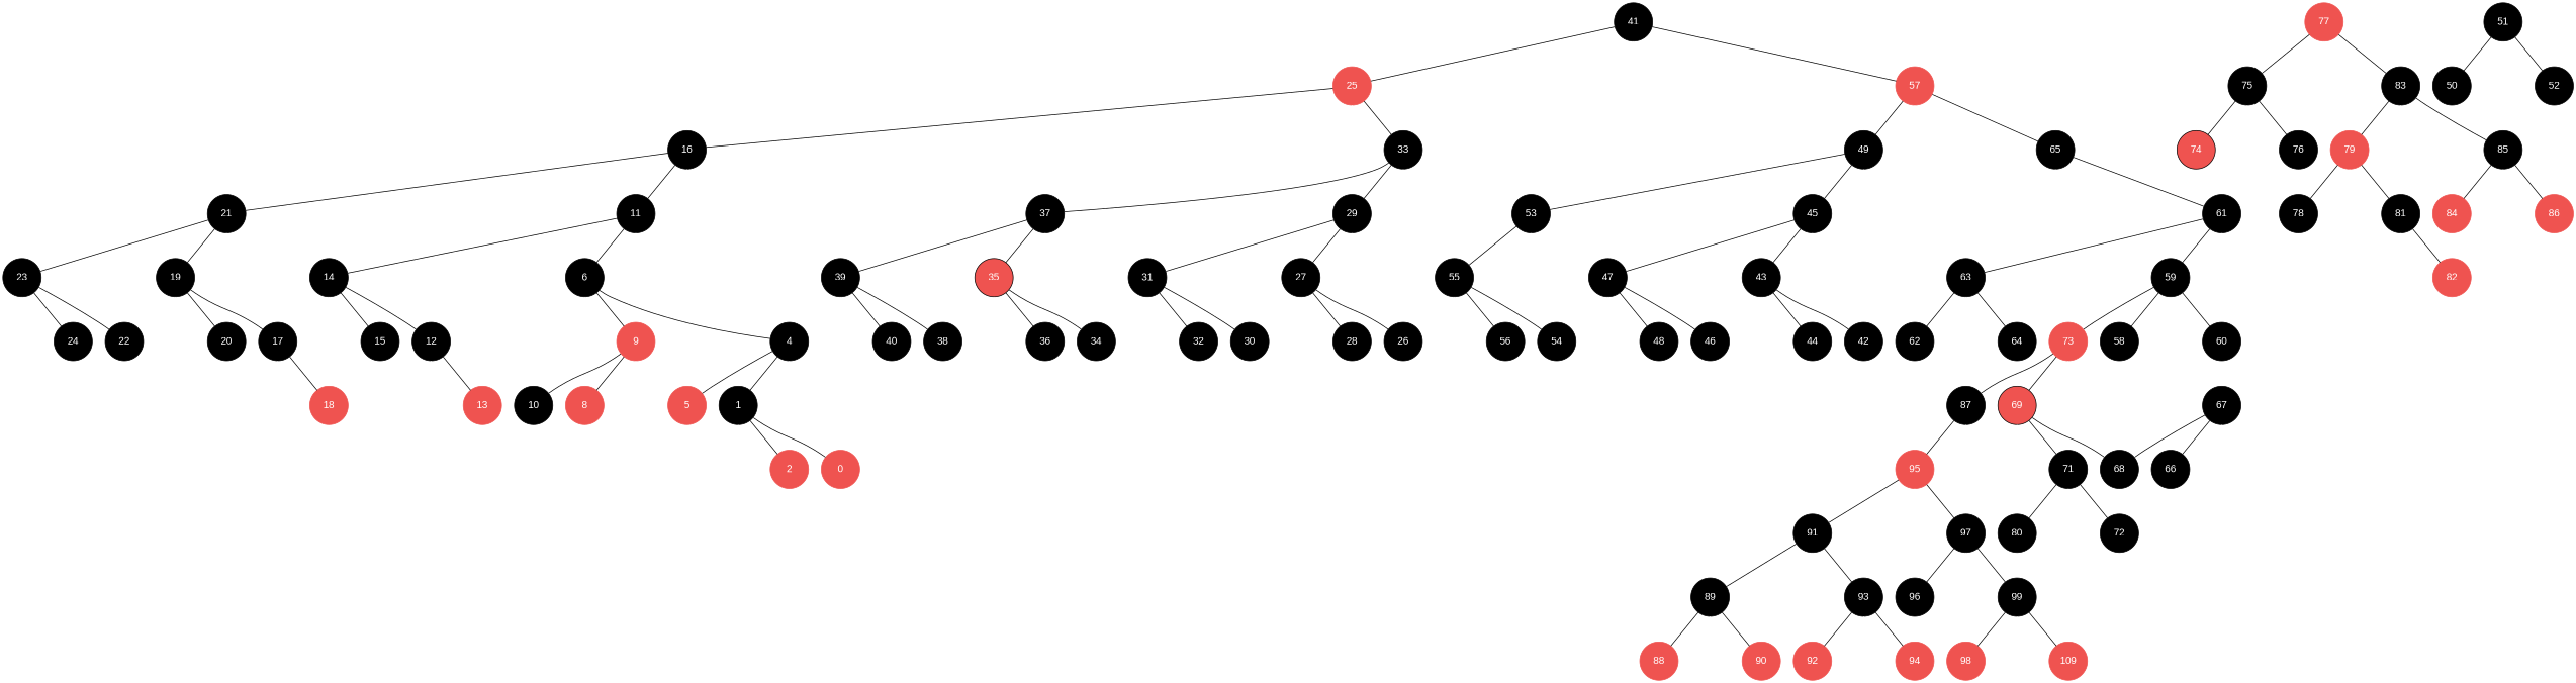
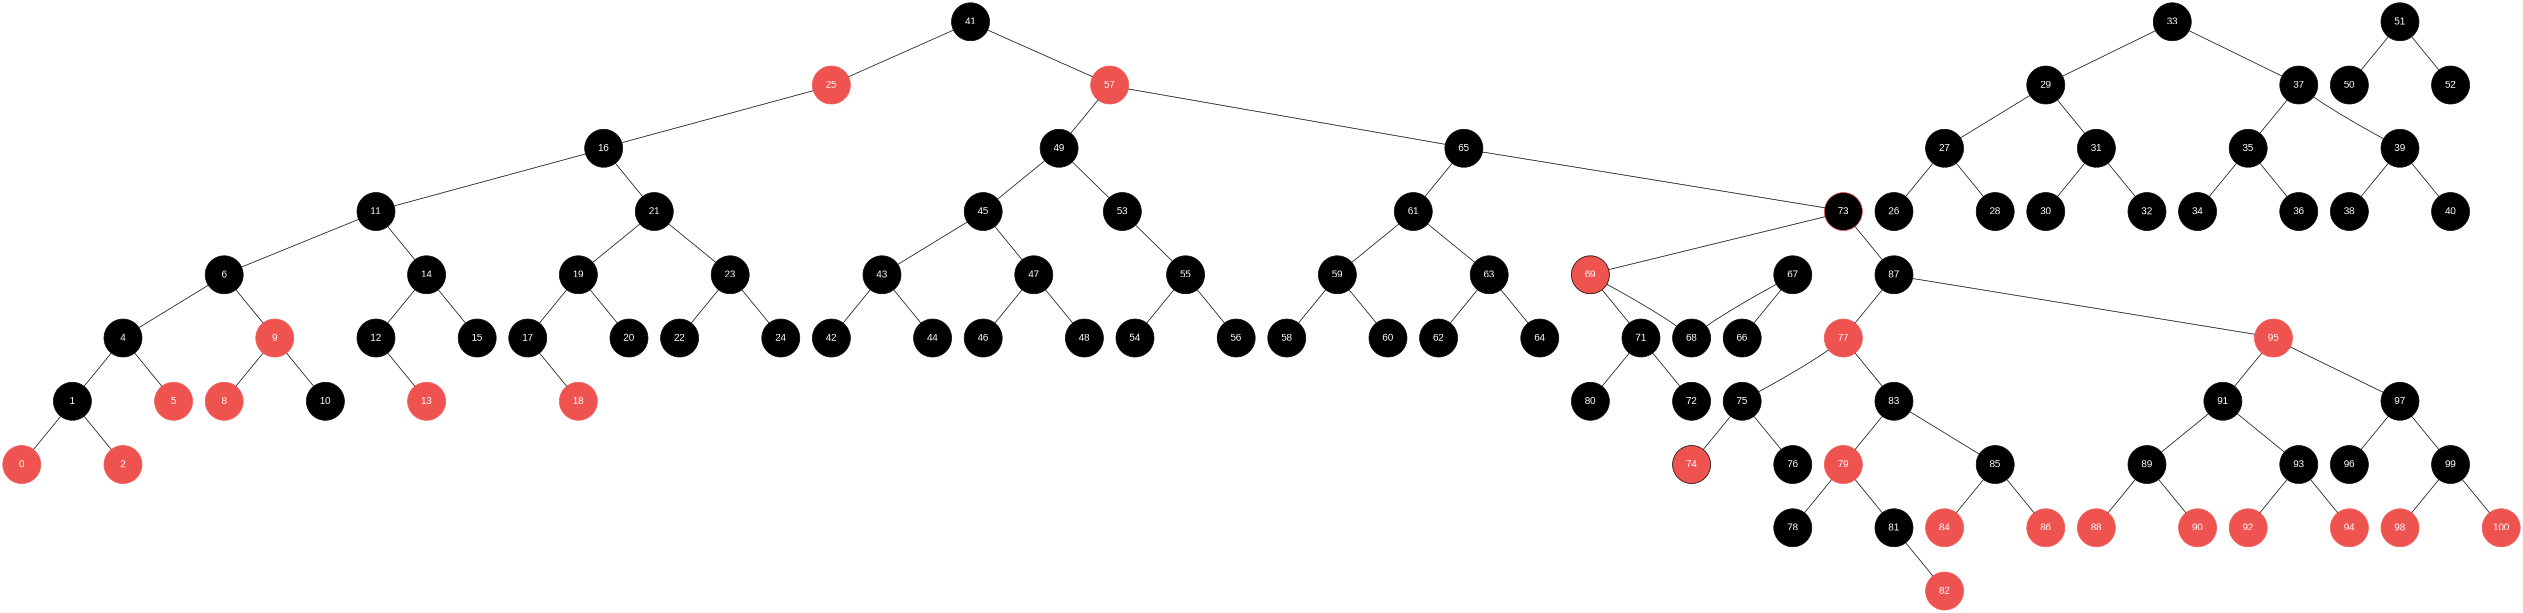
  digraph {
    fontname="Liberation Sans"
    node [color=black fixedsize=true fontcolor=white fontname="Liberation Sans" shape=circle style=filled]
    edge [arrowhead=none color=black fontname="Liberation Sans" style=filled weight=10]
    41 [height=0.75 width=0.75]
    25 [color="#ef5350" height=0.75 width=0.75]
    "[41" [color=white height=0.75 width=0.75]
    57 [color="#ef5350" height=0.75 width=0.75]
    16 [height=0.75 width=0.75]
    "[25" [color=white height=0.75 width=0.75]
    33 [height=0.75 width=0.75]
    49 [height=0.75 width=0.75]
    "[57" [color=white height=0.75 width=0.75]
    65 [height=0.75 width=0.75]
    11 [height=0.75 width=0.75]
    "[16" [color=white height=0.75 width=0.75]
    21 [height=0.75 width=0.75]
    29 [height=0.75 width=0.75]
    "[33" [color=white height=0.75 width=0.75]
    37 [height=0.75 width=0.75]
    45 [height=0.75 width=0.75]
    "[49" [color=white height=0.75 width=0.75]
    53 [height=0.75 width=0.75]
    61 [height=0.75 width=0.75]
    "[65" [color=white height=0.75 width=0.75]
-   73 [color="#ef5350" height=0.75 width=0.75]
+   73 [color="#ef5350" height=0.75 width=0.75 fillcolor=black]
    43 [height=0.75 width=0.75]
    "[45" [color=white height=0.75 width=0.75]
    47 [height=0.75 width=0.75]
    "[53" [color=white height=0.75 width=0.75]
    55 [height=0.75 width=0.75]
    59 [height=0.75 width=0.75]
    "[61" [color=white height=0.75 width=0.75]
    63 [height=0.75 width=0.75]
    69 [fillcolor="#ef5350" height=0.75 width=0.75]
    "[73" [color=white height=0.75 width=0.75]
    87 [height=0.75 width=0.75]
    58 [height=0.75 width=0.75]
    "[59" [color=white height=0.75 width=0.75]
    60 [height=0.75 width=0.75]
    62 [height=0.75 width=0.75]
    "[63" [color=white height=0.75 width=0.75]
    64 [height=0.75 width=0.75]
    "[69" [color=white height=0.75 width=0.75]
    71 [height=0.75 width=0.75]
    68 [height=0.75 width=0.75]
    77 [color="#ef5350" height=0.75 width=0.75]
    "[87" [color=white height=0.75 width=0.75]
    95 [color="#ef5350" height=0.75 width=0.75]
    67 [height=0.75 width=0.75]
    66 [height=0.75 width=0.75]
    "[67" [color=white height=0.75 width=0.75]
    n49 [height=0.75 label=80 width=0.75]
    "[71" [color=white height=0.75 width=0.75]
    72 [height=0.75 width=0.75]
    75 [height=0.75 width=0.75]
    "[77" [color=white height=0.75 width=0.75]
    83 [height=0.75 width=0.75]
    91 [height=0.75 width=0.75]
    "[95" [color=white height=0.75 width=0.75]
    97 [height=0.75 width=0.75]
    74 [fillcolor="#ef5350" height=0.75 width=0.75]
    "[75" [color=white height=0.75 width=0.75]
    76 [height=0.75 width=0.75]
    79 [color="#ef5350" height=0.75 width=0.75]
    "[83" [color=white height=0.75 width=0.75]
    85 [height=0.75 width=0.75]
    89 [height=0.75 width=0.75]
    "[91" [color=white height=0.75 width=0.75]
    93 [height=0.75 width=0.75]
    96 [height=0.75 width=0.75]
    "[97" [color=white height=0.75 width=0.75]
    99 [height=0.75 width=0.75]
    88 [color="#ef5350" height=0.75 width=0.75]
    "[89" [color=white height=0.75 width=0.75]
    90 [color="#ef5350" height=0.75 width=0.75]
    92 [color="#ef5350" height=0.75 width=0.75]
    "[93" [color=white height=0.75 width=0.75]
    94 [color="#ef5350" height=0.75 width=0.75]
    98 [color="#ef5350" height=0.75 width=0.75]
    "[99" [color=white height=0.75 width=0.75]
-   100 [color="#ef5350" height=0.75 width=0.75 label=109]
+   100 [color="#ef5350" height=0.75 width=0.75]
    78 [height=0.75 width=0.75]
    "[79" [color=white height=0.75 width=0.75]
    81 [height=0.75 width=0.75]
    84 [color="#ef5350" height=0.75 width=0.75]
    "[85" [color=white height=0.75 width=0.75]
    86 [color="#ef5350" height=0.75 width=0.75]
    "|81" [color=white height=0.75 width=0.75]
    82 [color="#ef5350" height=0.75 width=0.75]
    42 [height=0.75 width=0.75]
    "[43" [color=white height=0.75 width=0.75]
    44 [height=0.75 width=0.75]
    46 [height=0.75 width=0.75]
    "[47" [color=white height=0.75 width=0.75]
    48 [height=0.75 width=0.75]
    51 [height=0.75 width=0.75]
    50 [height=0.75 width=0.75]
    "[51" [color=white height=0.75 width=0.75]
    52 [height=0.75 width=0.75]
    54 [height=0.75 width=0.75]
    "[55" [color=white height=0.75 width=0.75]
    56 [height=0.75 width=0.75]
    6 [height=0.75 width=0.75]
    "[11" [color=white height=0.75 width=0.75]
    14 [height=0.75 width=0.75]
    19 [height=0.75 width=0.75]
    "[21" [color=white height=0.75 width=0.75]
    23 [height=0.75 width=0.75]
    27 [height=0.75 width=0.75]
    "[29" [color=white height=0.75 width=0.75]
    31 [height=0.75 width=0.75]
-   35 [height=0.75 width=0.75 fillcolor="#ef5350"]
+   35 [height=0.75 width=0.75]
    "[37" [color=white height=0.75 width=0.75]
    39 [height=0.75 width=0.75]
    26 [height=0.75 width=0.75]
    "[27" [color=white height=0.75 width=0.75]
    28 [height=0.75 width=0.75]
    30 [height=0.75 width=0.75]
    "[31" [color=white height=0.75 width=0.75]
    32 [height=0.75 width=0.75]
    34 [height=0.75 width=0.75]
    "[35" [color=white height=0.75 width=0.75]
    36 [height=0.75 width=0.75]
    38 [height=0.75 width=0.75]
    "[39" [color=white height=0.75 width=0.75]
    40 [height=0.75 width=0.75]
    4 [height=0.75 width=0.75]
    "[6" [color=white height=0.75 width=0.75]
    9 [color="#ef5350" height=0.75 width=0.75]
    12 [height=0.75 width=0.75]
    "[14" [color=white height=0.75 width=0.75]
    15 [height=0.75 width=0.75]
    17 [height=0.75 width=0.75]
    "[19" [color=white height=0.75 width=0.75]
    20 [height=0.75 width=0.75]
    22 [height=0.75 width=0.75]
    "[23" [color=white height=0.75 width=0.75]
    24 [height=0.75 width=0.75]
    "|17" [color=white height=0.75 width=0.75]
    18 [color="#ef5350" height=0.75 width=0.75]
    1 [height=0.75 width=0.75]
    "[4" [color=white height=0.75 width=0.75]
    5 [color="#ef5350" height=0.75 width=0.75]
    8 [color="#ef5350" height=0.75 width=0.75]
    "[9" [color=white height=0.75 width=0.75]
    10 [height=0.75 width=0.75]
    "|12" [color=white height=0.75 width=0.75]
    13 [color="#ef5350" height=0.75 width=0.75]
    0 [color="#ef5350" height=0.75 width=0.75]
    "[1" [color=white height=0.75 width=0.75]
    2 [color="#ef5350" height=0.75 width=0.75]
    41 -> 25
    41 -> "[41" [color=white weight=100]
    41 -> 57
    25 -> 16
    25 -> "[25" [color=white weight=100]
-   25 -> 33
    57 -> 49
    57 -> "[57" [color=white weight=100]
    57 -> 65
    16 -> 11
    16 -> "[16" [color=white weight=100]
    16 -> 21
    33 -> 29
    33 -> "[33" [color=white weight=100]
    33 -> 37
    49 -> 45
    49 -> "[49" [color=white weight=100]
    49 -> 53
    65 -> 61
    65 -> "[65" [color=white weight=100]
-   59 -> 73
+   65 -> 73
    11 -> 6
    11 -> "[11" [color=white weight=100]
    11 -> 14
    21 -> 19
    21 -> "[21" [color=white weight=100]
    21 -> 23
    29 -> 27
    29 -> "[29" [color=white weight=100]
    29 -> 31
    37 -> 35
    37 -> "[37" [color=white weight=100]
    37 -> 39
    45 -> 43
    45 -> "[45" [color=white weight=100]
    45 -> 47
    53 -> "[53" [color=white weight=100]
    53 -> 55
    61 -> 59
    61 -> "[61" [color=white weight=100]
    61 -> 63
    73 -> 69
    73 -> "[73" [color=white weight=100]
    73 -> 87
    43 -> 42
    43 -> "[43" [color=white weight=100]
    43 -> 44
    47 -> 46
    47 -> "[47" [color=white weight=100]
    47 -> 48
    55 -> 54
    55 -> "[55" [color=white weight=100]
    55 -> 56
    59 -> 58
    59 -> "[59" [color=white weight=100]
    59 -> 60
    63 -> 62
    63 -> "[63" [color=white weight=100]
    63 -> 64
    69 -> "[69" [color=white weight=100]
    69 -> 71
    69 -> 68
+   87 -> 77
    87 -> "[87" [color=white weight=100]
    87 -> 95
    71 -> n49
    71 -> "[71" [color=white weight=100]
    71 -> 72
    77 -> 75
    77 -> "[77" [color=white weight=100]
    77 -> 83
    95 -> 91
    95 -> "[95" [color=white weight=100]
    95 -> 97
    67 -> 68
    67 -> 66
    67 -> "[67" [color=white weight=100]
    75 -> 74
    75 -> "[75" [color=white weight=100]
    75 -> 76
    83 -> 79
    83 -> "[83" [color=white weight=100]
    83 -> 85
    91 -> 89
    91 -> "[91" [color=white weight=100]
    91 -> 93
    97 -> 96
    97 -> "[97" [color=white weight=100]
    97 -> 99
    79 -> 78
    79 -> "[79" [color=white weight=100]
    79 -> 81
    85 -> 84
    85 -> "[85" [color=white weight=100]
    85 -> 86
    89 -> 88
    89 -> "[89" [color=white weight=100]
    89 -> 90
    93 -> 92
    93 -> "[93" [color=white weight=100]
    93 -> 94
    99 -> 98
    99 -> "[99" [color=white weight=100]
    99 -> 100
    81 -> "|81" [color=white weight=100]
    81 -> 82
    51 -> 50
    51 -> "[51" [color=white weight=100]
    51 -> 52
    6 -> 4
    6 -> "[6" [color=white weight=100]
    6 -> 9
    14 -> 12
    14 -> "[14" [color=white weight=100]
    14 -> 15
    19 -> 17
    19 -> "[19" [color=white weight=100]
    19 -> 20
    23 -> 22
    23 -> "[23" [color=white weight=100]
    23 -> 24
    27 -> 26
    27 -> "[27" [color=white weight=100]
    27 -> 28
    31 -> 30
    31 -> "[31" [color=white weight=100]
    31 -> 32
    35 -> 34
    35 -> "[35" [color=white weight=100]
    35 -> 36
    39 -> 38
    39 -> "[39" [color=white weight=100]
    39 -> 40
    4 -> 1
    4 -> "[4" [color=white weight=100]
    4 -> 5
    9 -> 8
    9 -> "[9" [color=white weight=100]
    9 -> 10
    12 -> "|12" [color=white weight=100]
    12 -> 13
    17 -> "|17" [color=white weight=100]
    17 -> 18
    1 -> 0
    1 -> "[1" [color=white weight=100]
    1 -> 2
  }
